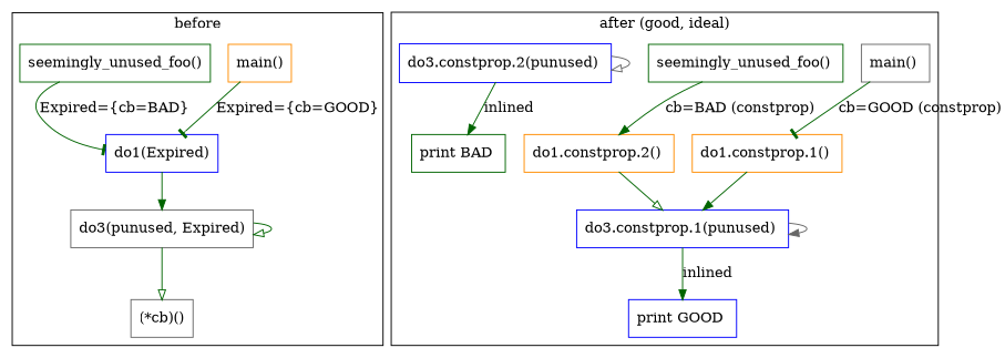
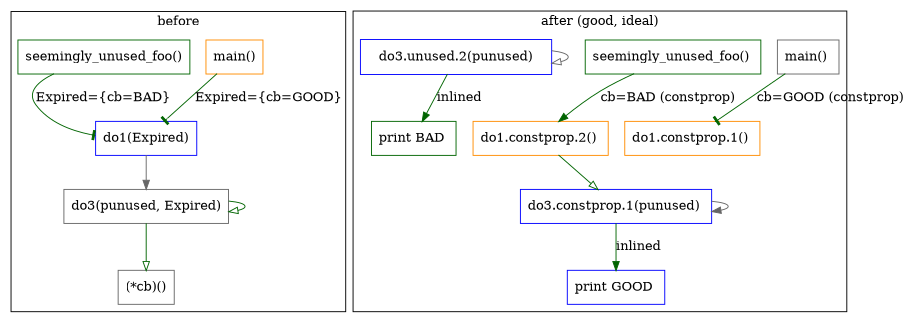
  digraph {
    node [color=blue shape=record]
    edge [arrowhead=normal color=darkgreen]
    "main()" [color=darkorange]
    "do1(Expired)"
    "do3(punused, Expired)" [color=gray40]
    "seemingly_unused_foo()" [color=darkgreen]
    "(*cb)()" [color=gray40]
    "main() " [color=gray40]
    "do1.constprop.1() " [color=darkorange]
    "do3.constprop.1(punused) "
    "seemingly_unused_foo() " [color=darkgreen]
    "do1.constprop.2() " [color=darkorange]
-   "do3.constprop.2(punused) "
+   "do3.constprop.2(punused) " [label="do3.unused.2(punused)"]
    "print GOOD "
    "print BAD " [color=darkgreen]
    subgraph cluster_1 {
      label=before
      "main()"
      "do1(Expired)"
      "do3(punused, Expired)"
      "seemingly_unused_foo()"
      "(*cb)()"
    }
    subgraph cluster_2 {
      label="after (good, ideal)"
      "main() "
      "do1.constprop.1() "
      "do3.constprop.1(punused) "
      "seemingly_unused_foo() "
      "do1.constprop.2() "
      "do3.constprop.2(punused) "
      "print GOOD "
      "print BAD "
    }
    "main()" -> "do1(Expired)" [arrowhead=tee label="Expired={cb=GOOD}"]
-   "do1(Expired)" -> "do3(punused, Expired)"
+   "do1(Expired)" -> "do3(punused, Expired)" [color=gray40]
    "do3(punused, Expired)" -> "do3(punused, Expired)" [arrowhead=onormal]
    "do3(punused, Expired)" -> "(*cb)()" [arrowhead=onormal]
    "seemingly_unused_foo()" -> "do1(Expired)" [arrowhead=tee label="Expired={cb=BAD}"]
    "main() " -> "do1.constprop.1() " [arrowhead=tee label="cb=GOOD (constprop)"]
-   "do1.constprop.1() " -> "do3.constprop.1(punused) "
    "do3.constprop.1(punused) " -> "do3.constprop.1(punused) " [color=gray40]
    "do3.constprop.1(punused) " -> "print GOOD " [label=inlined]
    "seemingly_unused_foo() " -> "do1.constprop.2() " [label="cb=BAD (constprop)"]
    "do1.constprop.2() " -> "do3.constprop.1(punused) " [arrowhead=onormal]
    "do3.constprop.2(punused) " -> "do3.constprop.2(punused) " [arrowhead=onormal color=gray40]
    "do3.constprop.2(punused) " -> "print BAD " [label=inlined]
  }
